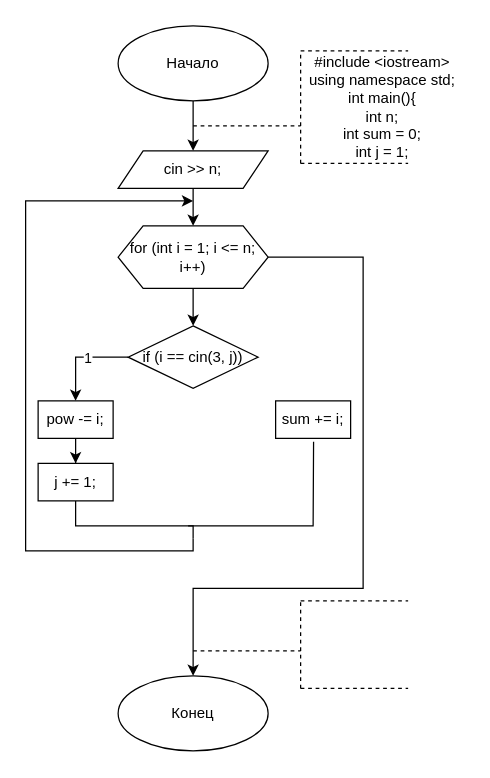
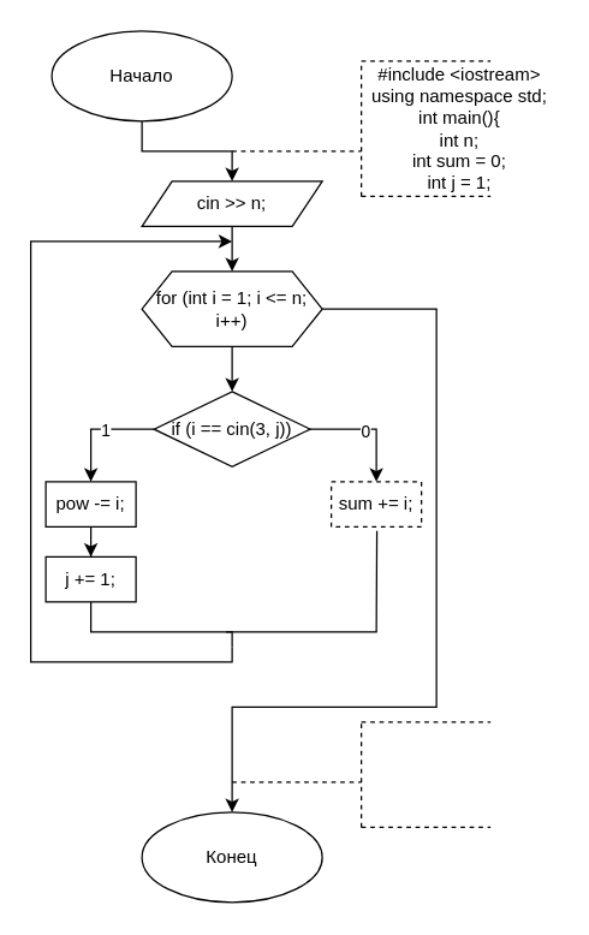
  <mxCell id="0" />
  <mxCell id="1" parent="0" />
  <mxCell id="2" value="" style="edgeStyle=orthogonalEdgeStyle;rounded=0;orthogonalLoop=1;jettySize=auto;html=1;" edge="1" parent="1" source="3" target="5"><mxGeometry relative="1" as="geometry" /></mxCell>
- <mxCell id="3" value="Начало" style="ellipse;whiteSpace=wrap;html=1;" vertex="1" parent="1"><mxGeometry x="94" y="20" width="120" height="60" as="geometry" /></mxCell>
+ <mxCell id="3" value="Начало" style="ellipse;whiteSpace=wrap;html=1;" vertex="1" parent="1"><mxGeometry x="34" y="20" width="120" height="60" as="geometry" /></mxCell>
  <mxCell id="4" value="" style="edgeStyle=orthogonalEdgeStyle;rounded=0;orthogonalLoop=1;jettySize=auto;html=1;" edge="1" parent="1" source="5" target="8"><mxGeometry relative="1" as="geometry" /></mxCell>
  <mxCell id="5" value="cin &amp;gt;&amp;gt; n;" style="shape=parallelogram;perimeter=parallelogramPerimeter;whiteSpace=wrap;html=1;fixedSize=1;" vertex="1" parent="1"><mxGeometry x="94" y="120" width="120" height="30" as="geometry" /></mxCell>
  <mxCell id="6" value="" style="edgeStyle=orthogonalEdgeStyle;rounded=0;orthogonalLoop=1;jettySize=auto;html=1;" edge="1" parent="1" source="8"><mxGeometry relative="1" as="geometry"><mxPoint x="154.029" y="260" as="targetPoint" /></mxGeometry></mxCell>
  <mxCell id="7" style="edgeStyle=orthogonalEdgeStyle;rounded=0;orthogonalLoop=1;jettySize=auto;html=1;exitX=1;exitY=0.5;exitDx=0;exitDy=0;entryX=0.5;entryY=0;entryDx=0;entryDy=0;" edge="1" parent="1" source="8" target="15"><mxGeometry relative="1" as="geometry"><mxPoint x="154" y="490" as="targetPoint" /><Array as="points"><mxPoint x="290" y="205" /><mxPoint x="290" y="470" /><mxPoint x="154" y="470" /></Array></mxGeometry></mxCell>
  <mxCell id="8" value="for (int i = 1; i &amp;lt;= n; i++)" style="shape=hexagon;perimeter=hexagonPerimeter2;whiteSpace=wrap;html=1;fixedSize=1;" vertex="1" parent="1"><mxGeometry x="94" y="180" width="120" height="50" as="geometry" /></mxCell>
  <mxCell id="9" value="" style="endArrow=none;dashed=1;html=1;rounded=0;" edge="1" parent="1"><mxGeometry width="50" height="50" relative="1" as="geometry"><mxPoint x="154" y="100" as="sourcePoint" /><mxPoint x="240" y="100" as="targetPoint" /></mxGeometry></mxCell>
  <mxCell id="10" value="" style="endArrow=none;dashed=1;html=1;rounded=0;" edge="1" parent="1"><mxGeometry width="50" height="50" relative="1" as="geometry"><mxPoint x="240" y="130" as="sourcePoint" /><mxPoint x="240" y="40" as="targetPoint" /></mxGeometry></mxCell>
  <mxCell id="11" value="" style="endArrow=none;dashed=1;html=1;rounded=0;" edge="1" parent="1"><mxGeometry width="50" height="50" relative="1" as="geometry"><mxPoint x="240" y="40" as="sourcePoint" /><mxPoint x="326" y="40" as="targetPoint" /></mxGeometry></mxCell>
  <mxCell id="12" value="" style="endArrow=none;dashed=1;html=1;rounded=0;" edge="1" parent="1"><mxGeometry width="50" height="50" relative="1" as="geometry"><mxPoint x="240" y="130" as="sourcePoint" /><mxPoint x="326" y="130" as="targetPoint" /></mxGeometry></mxCell>
  <mxCell id="13" value="&lt;div&gt;#include &amp;lt;iostream&amp;gt;&lt;/div&gt;&lt;div&gt;using namespace std;&lt;/div&gt;&lt;div&gt;int main()&lt;span&gt;{&lt;/span&gt;&lt;/div&gt;&lt;div&gt;&lt;div&gt;int n;&lt;/div&gt;&lt;div&gt;&lt;span&gt;&#09;&lt;/span&gt;int sum = 0;&lt;/div&gt;&lt;div&gt;&lt;span&gt;&#09;&lt;/span&gt;int j = 1;&lt;/div&gt;&lt;/div&gt;" style="text;html=1;align=center;verticalAlign=middle;resizable=0;points=[];autosize=1;strokeColor=none;fillColor=none;" vertex="1" parent="1"><mxGeometry x="240" y="40" width="130" height="90" as="geometry" /></mxCell>
  <mxCell id="14" style="edgeStyle=orthogonalEdgeStyle;rounded=0;orthogonalLoop=1;jettySize=auto;html=1;" edge="1" parent="1"><mxGeometry relative="1" as="geometry"><mxPoint x="154" y="160" as="targetPoint" /><mxPoint x="154" y="430" as="sourcePoint" /><Array as="points"><mxPoint x="154" y="440" /><mxPoint x="20" y="440" /><mxPoint x="20" y="160" /></Array></mxGeometry></mxCell>
  <mxCell id="15" value="Конец" style="ellipse;whiteSpace=wrap;html=1;" vertex="1" parent="1"><mxGeometry x="94" y="540" width="120" height="60" as="geometry" /></mxCell>
  <mxCell id="16" value="" style="endArrow=none;dashed=1;html=1;rounded=0;" edge="1" parent="1"><mxGeometry width="50" height="50" relative="1" as="geometry"><mxPoint x="154" y="520" as="sourcePoint" /><mxPoint x="240" y="520" as="targetPoint" /></mxGeometry></mxCell>
  <mxCell id="17" value="" style="endArrow=none;dashed=1;html=1;rounded=0;" edge="1" parent="1"><mxGeometry width="50" height="50" relative="1" as="geometry"><mxPoint x="240" y="550" as="sourcePoint" /><mxPoint x="240" y="480" as="targetPoint" /></mxGeometry></mxCell>
  <mxCell id="18" value="" style="endArrow=none;dashed=1;html=1;rounded=0;" edge="1" parent="1"><mxGeometry width="50" height="50" relative="1" as="geometry"><mxPoint x="240" y="480" as="sourcePoint" /><mxPoint x="326" y="480" as="targetPoint" /></mxGeometry></mxCell>
  <mxCell id="19" value="" style="endArrow=none;dashed=1;html=1;rounded=0;" edge="1" parent="1"><mxGeometry width="50" height="50" relative="1" as="geometry"><mxPoint x="240" y="550" as="sourcePoint" /><mxPoint x="326" y="550" as="targetPoint" /></mxGeometry></mxCell>
  <mxCell id="20" value="" style="edgeStyle=orthogonalEdgeStyle;rounded=0;orthogonalLoop=1;jettySize=auto;html=1;" edge="1" parent="1" source="24" target="26"><mxGeometry relative="1" as="geometry" /></mxCell>
  <mxCell id="21" value="1" style="edgeLabel;html=1;align=center;verticalAlign=middle;resizable=0;points=[];" vertex="1" connectable="0" parent="20"><mxGeometry x="-0.135" relative="1" as="geometry"><mxPoint as="offset" /></mxGeometry></mxCell>
+ <mxCell id="22" value="" style="edgeStyle=orthogonalEdgeStyle;rounded=0;orthogonalLoop=1;jettySize=auto;html=1;entryX=0.5;entryY=0;entryDx=0;entryDy=0;" edge="1" parent="1" source="24" target="27"><mxGeometry relative="1" as="geometry"><mxPoint x="289" y="320" as="targetPoint" /></mxGeometry></mxCell>
+ <mxCell id="23" value="0" style="edgeLabel;html=1;align=center;verticalAlign=middle;resizable=0;points=[];" vertex="1" connectable="0" parent="22"><mxGeometry x="-0.078" y="-1" relative="1" as="geometry"><mxPoint as="offset" /></mxGeometry></mxCell>
  <mxCell id="24" value="if (i == cin(3, j))" style="rhombus;whiteSpace=wrap;html=1;" vertex="1" parent="1"><mxGeometry x="102" y="260" width="104" height="50" as="geometry" /></mxCell>
  <mxCell id="25" value="" style="edgeStyle=orthogonalEdgeStyle;rounded=0;orthogonalLoop=1;jettySize=auto;html=1;" edge="1" parent="1" source="26" target="28"><mxGeometry relative="1" as="geometry" /></mxCell>
  <mxCell id="26" value="pow -= i;" style="whiteSpace=wrap;html=1;" vertex="1" parent="1"><mxGeometry x="30" y="320" width="60" height="30" as="geometry" /></mxCell>
- <mxCell id="27" value="sum += i;" style="whiteSpace=wrap;html=1;" vertex="1" parent="1"><mxGeometry x="220" y="320" width="60" height="30" as="geometry" /></mxCell>
+ <mxCell id="27" value="sum += i;" style="whiteSpace=wrap;html=1;dashed=1;" vertex="1" parent="1"><mxGeometry x="220" y="320" width="60" height="30" as="geometry" /></mxCell>
  <mxCell id="28" value="j += 1;" style="whiteSpace=wrap;html=1;" vertex="1" parent="1"><mxGeometry x="30" y="370" width="60" height="30" as="geometry" /></mxCell>
  <mxCell id="29" value="" style="endArrow=none;html=1;rounded=0;exitX=0.5;exitY=1;exitDx=0;exitDy=0;" edge="1" parent="1" source="28"><mxGeometry width="50" height="50" relative="1" as="geometry"><mxPoint x="90" y="370" as="sourcePoint" /><mxPoint x="154" y="430" as="targetPoint" /><Array as="points"><mxPoint x="60" y="420" /><mxPoint x="154" y="420" /></Array></mxGeometry></mxCell>
  <mxCell id="30" value="" style="endArrow=none;html=1;rounded=0;entryX=0.506;entryY=1.089;entryDx=0;entryDy=0;entryPerimeter=0;" edge="1" parent="1" target="27"><mxGeometry width="50" height="50" relative="1" as="geometry"><mxPoint x="150" y="420" as="sourcePoint" /><mxPoint x="150" y="400" as="targetPoint" /><Array as="points"><mxPoint x="250" y="420" /></Array></mxGeometry></mxCell>
